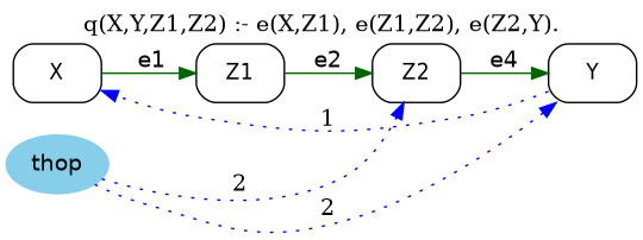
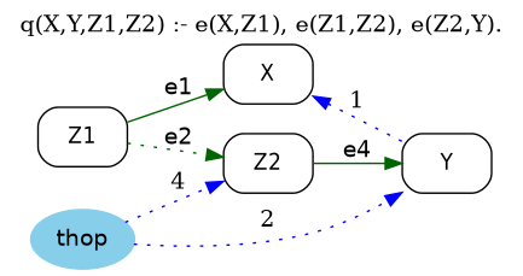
  strict digraph {
    label="q(X,Y,Z1,Z2) :- e(X,Z1), e(Z1,Z2), e(Z2,Y)."
    labelloc=t
    rankdir=LR
    node [fontname="Helvetica-Narrow" shape=box style=rounded]
    edge [color=darkgreen]
    X [height=0.5 width=0.75]
    Z1 [height=0.5 width=0.75]
    Z2 [height=0.5 width=0.75]
    Y [height=0.5 width=0.75]
    thop [color=skyblue fillcolor=skyblue fontname=helvetica height=0.5 shape=oval style="filled,rounded" width=0.79437]
-   X -> Z1 [fontname=helvetica label=e1]
-   Z1 -> Z2 [fontname=helvetica label=e2]
+   Z1 -> X [fontname=helvetica label=e1]
+   Z1 -> Z2 [fontname=helvetica label=e2 style=dotted]
    Z2 -> Y [fontname=helvetica label=e4]
    Y -> X [color=blue constraint=false label=1 style=dotted]
-   thop -> Z2 [color=blue constraint=false label=2 style=dotted]
+   thop -> Z2 [color=blue constraint=false label=4 style=dotted]
    thop -> Y [color=blue constraint=false label=2 style=dotted]
  }
